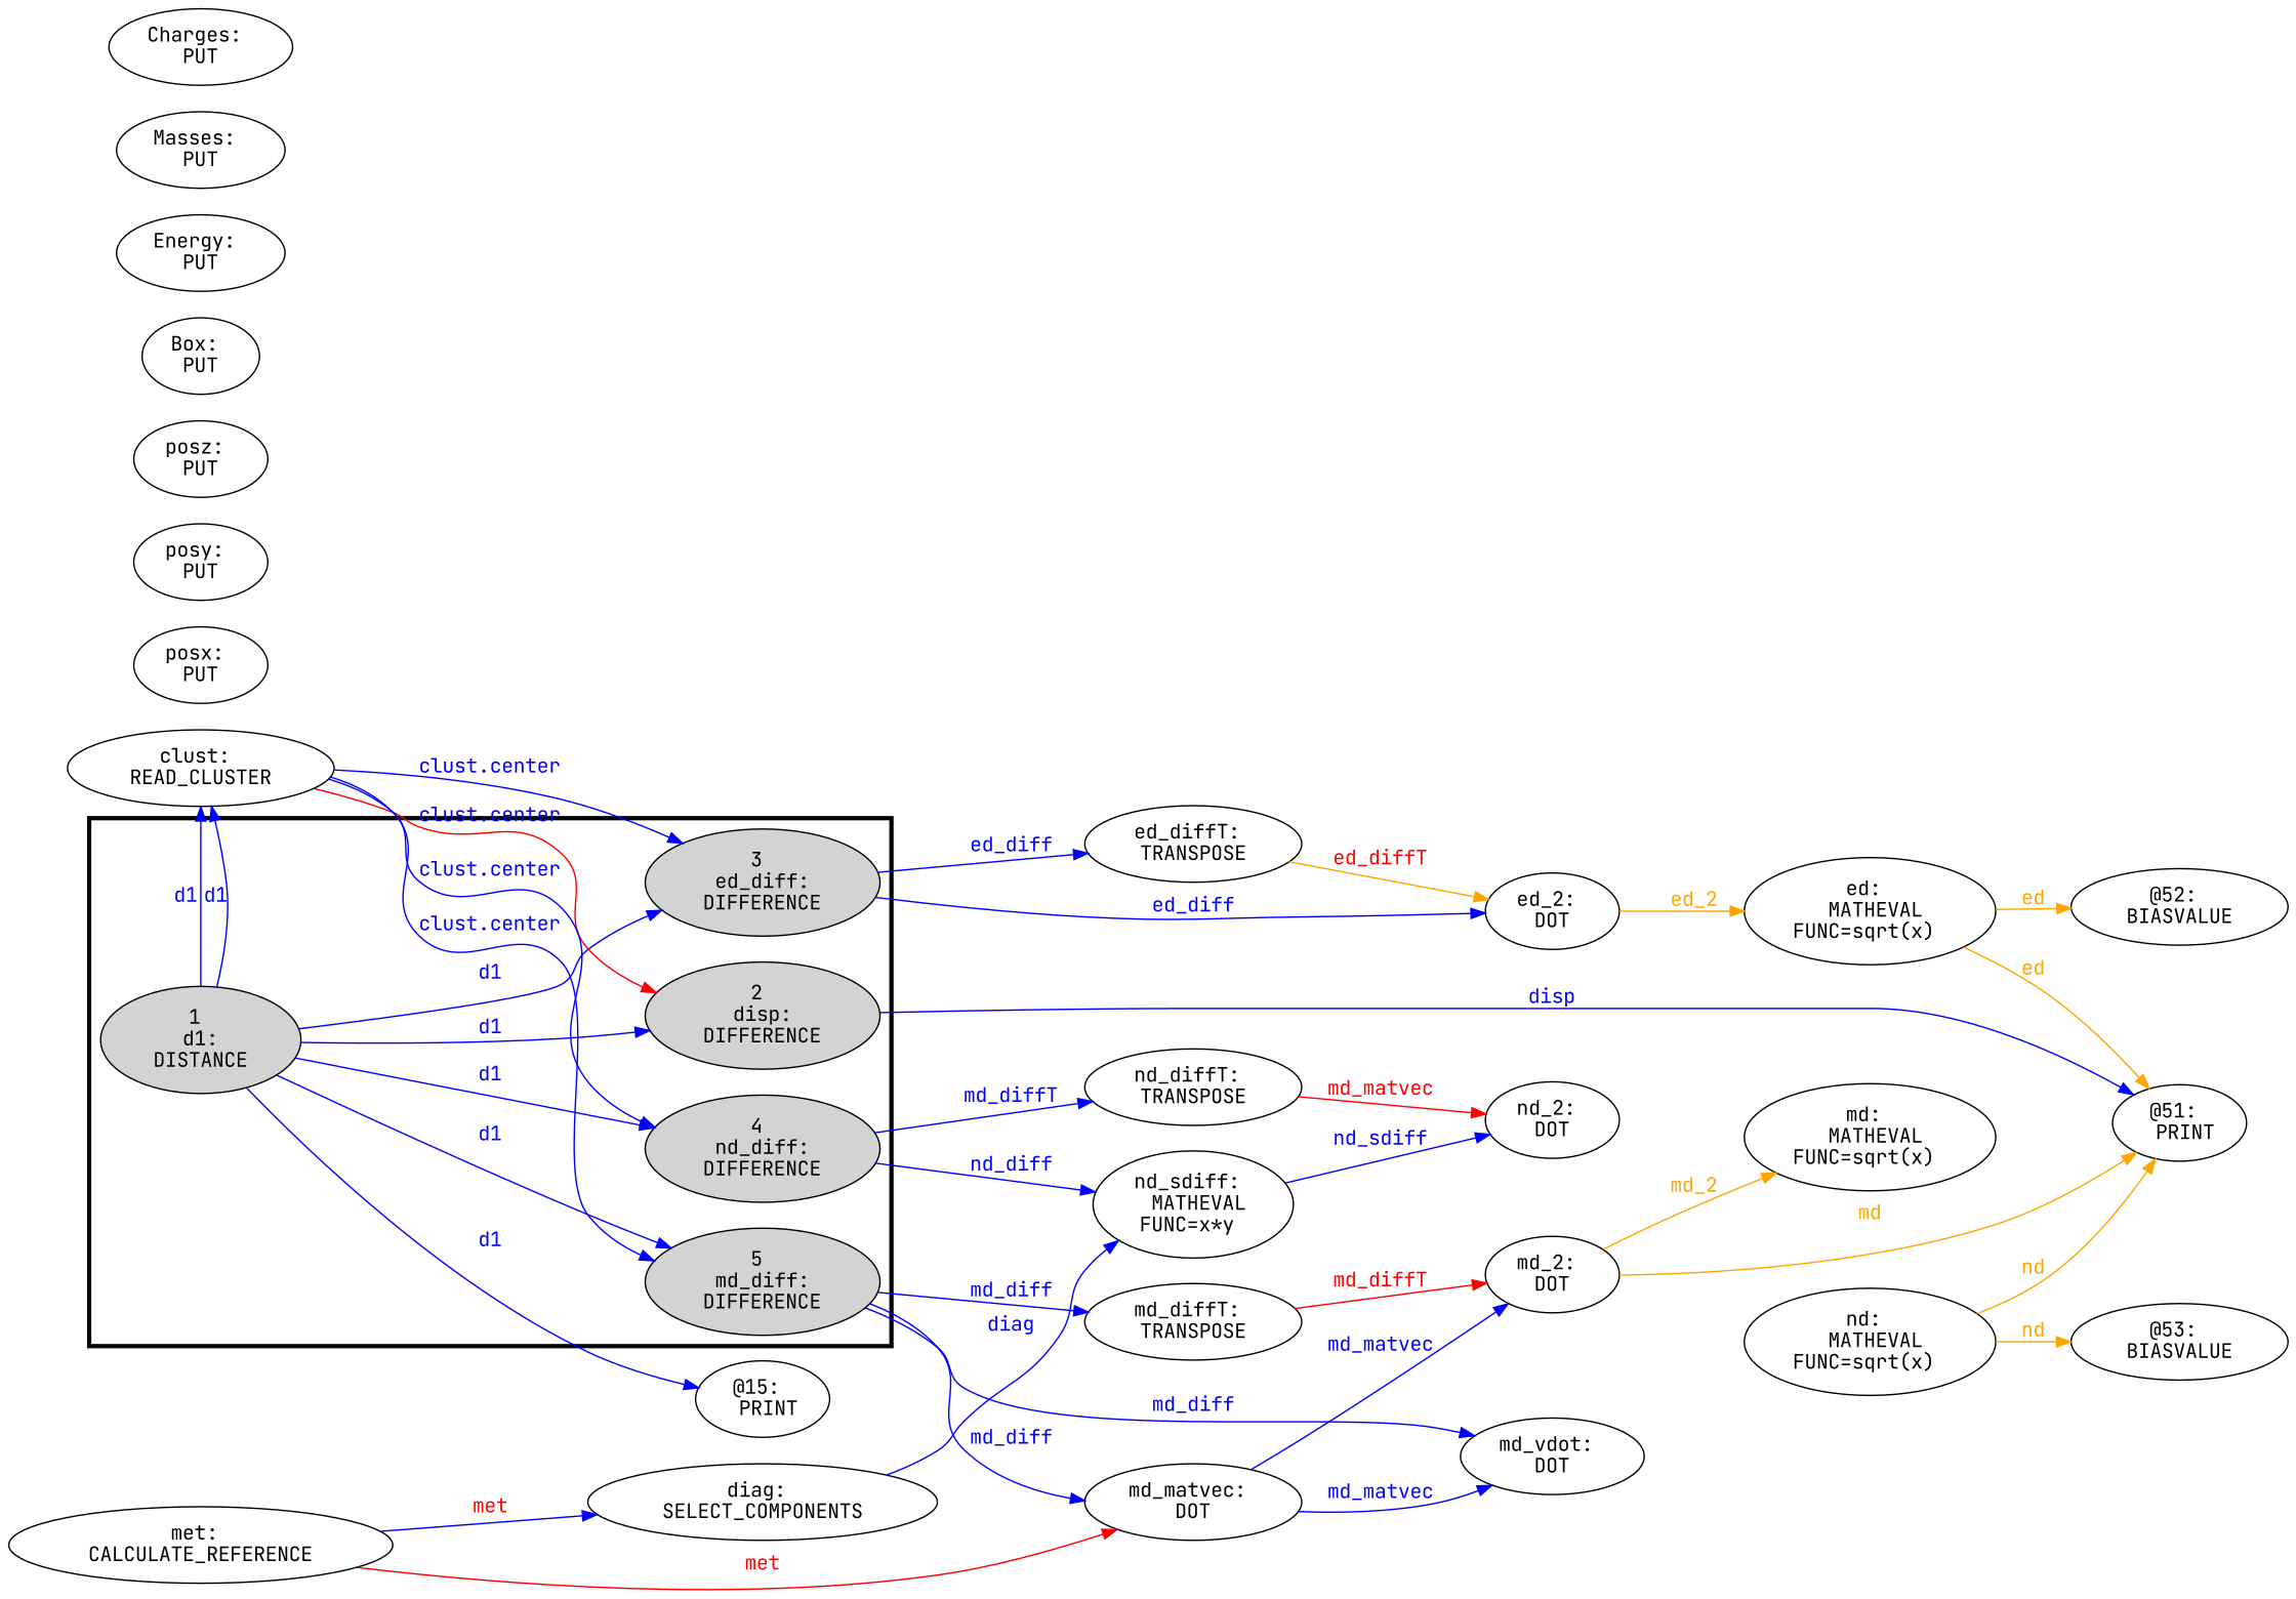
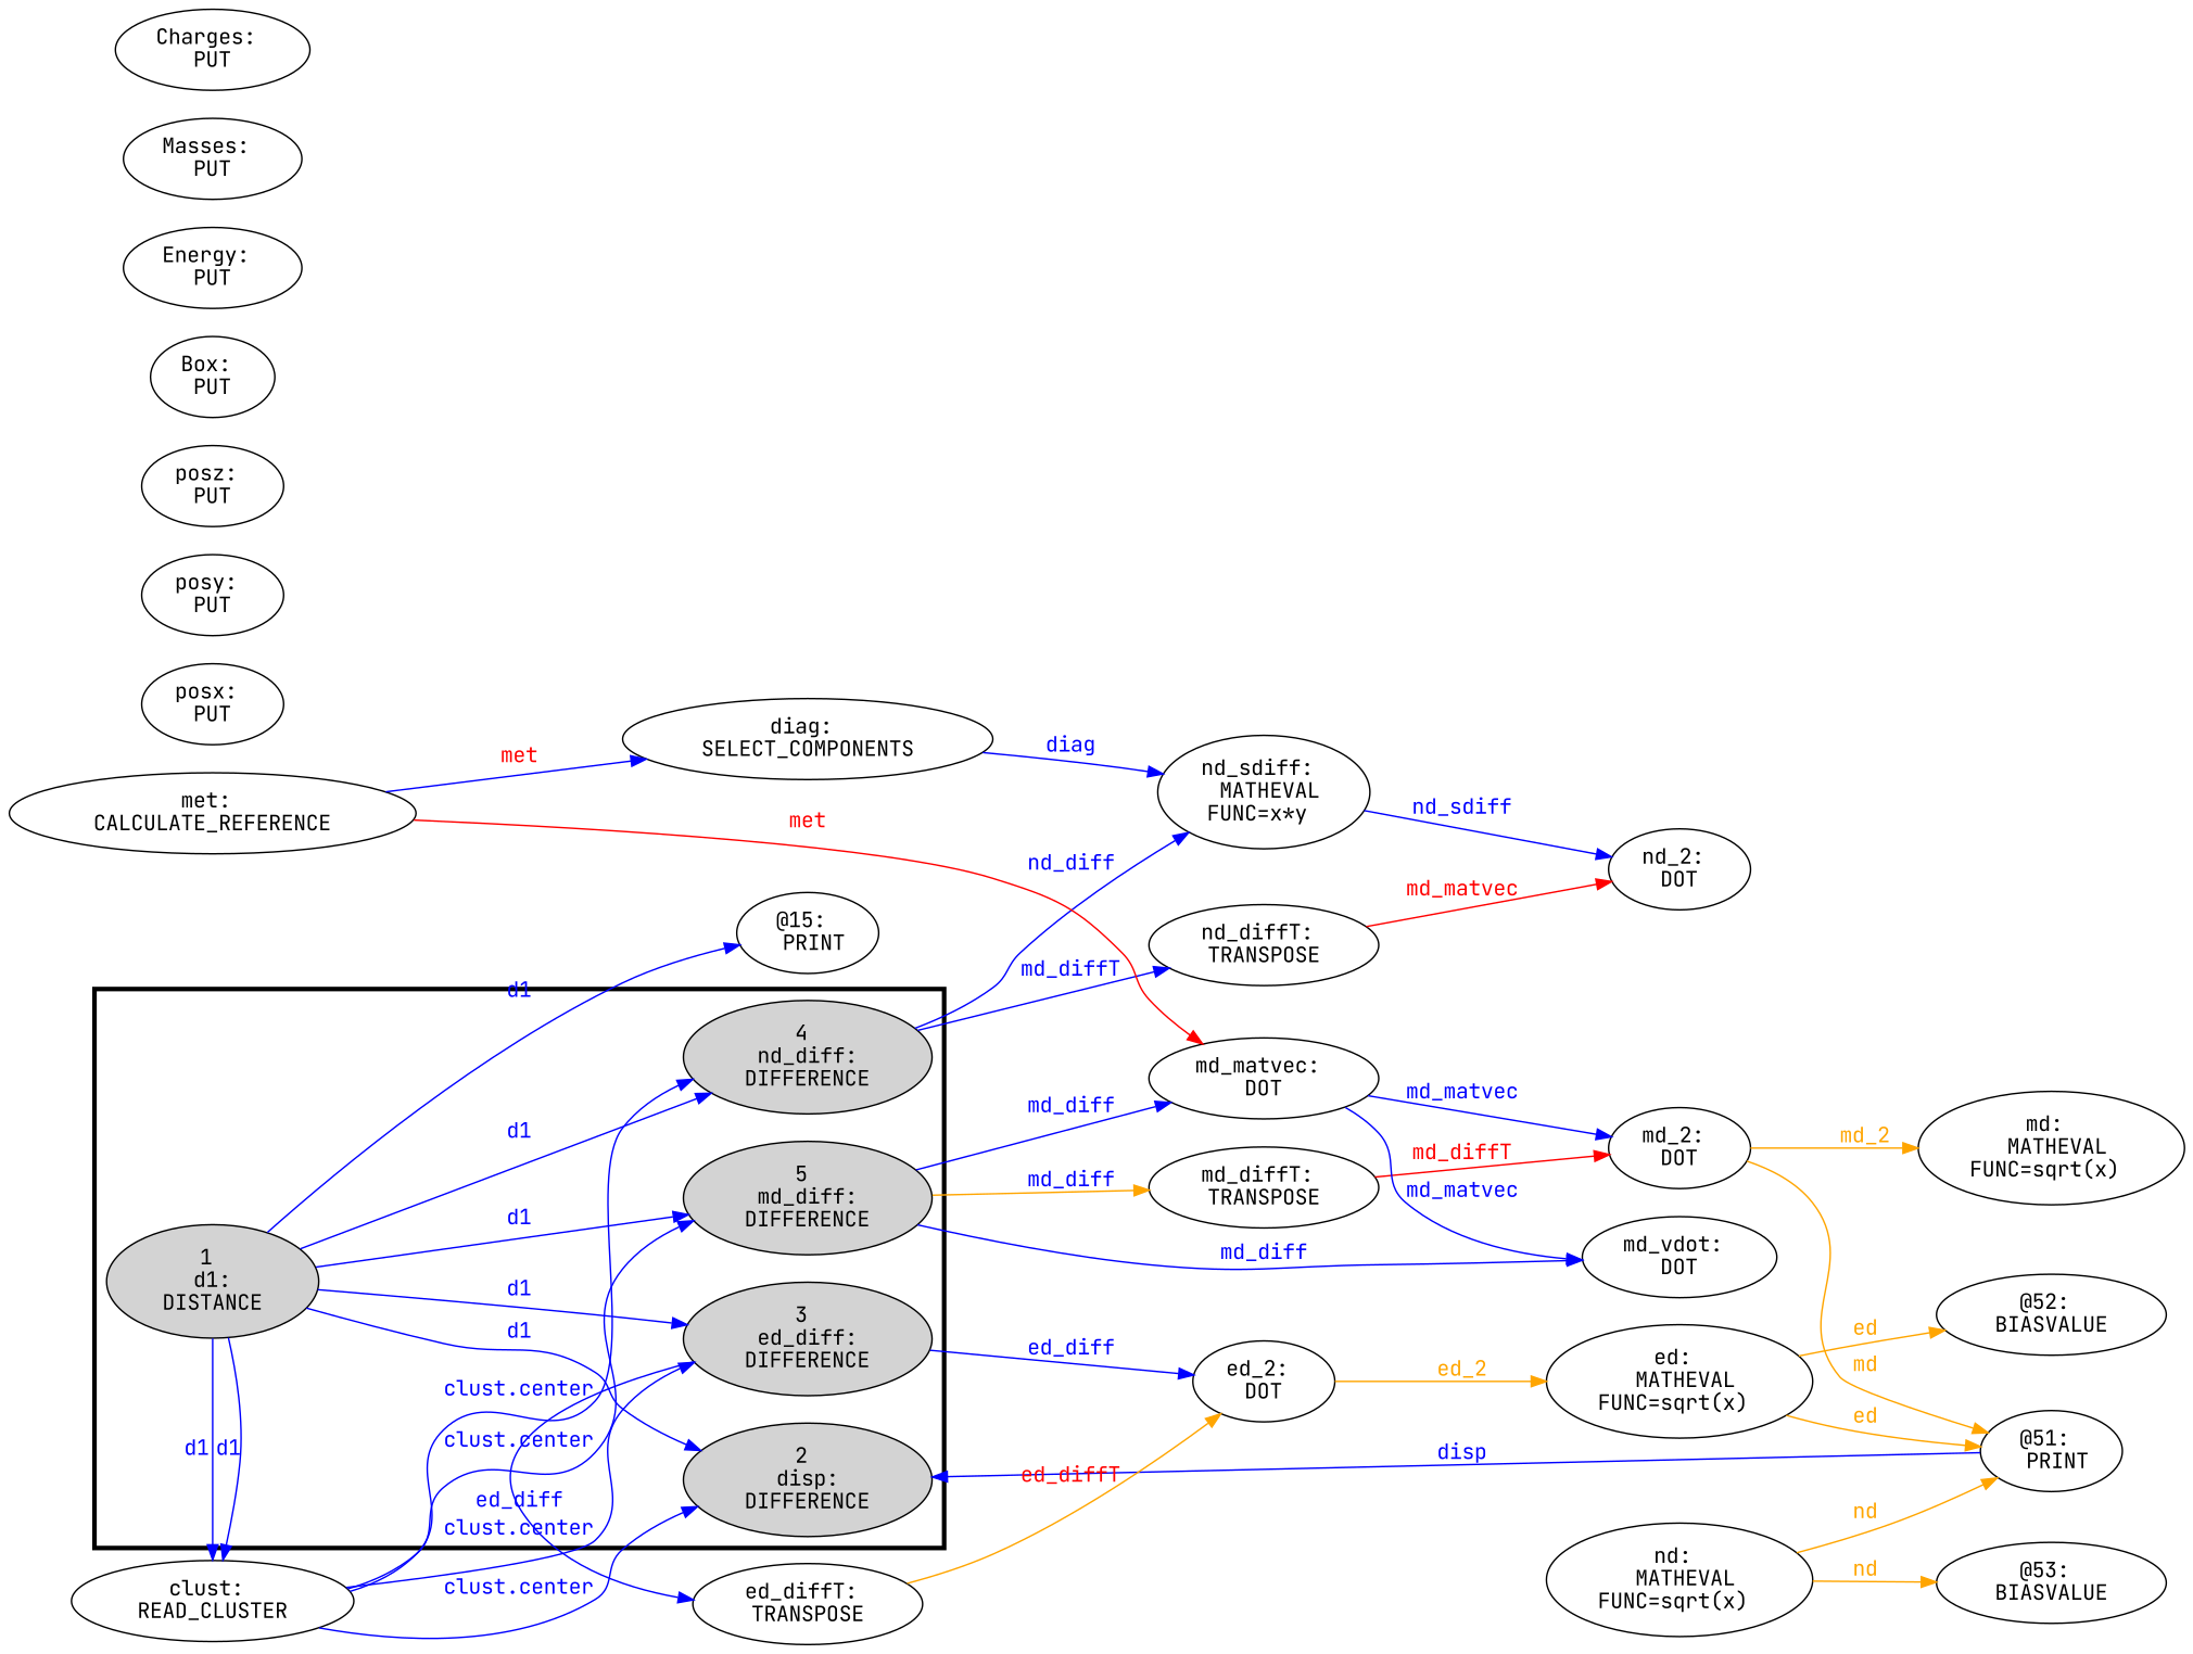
  digraph {
    fontname="JetBrains Mono"
    rankdir=LR
    node [fontname="JetBrains Mono"]
    edge [color=blue fontcolor=blue fontname="JetBrains Mono"]
    n1 [fillcolor=lightgrey label="1 \n d1: \n DISTANCE " style=filled]
    n2 [fillcolor=lightgrey label="2 \n disp: \n DIFFERENCE " style=filled]
    n3 [fillcolor=lightgrey label="3 \n ed_diff: \n DIFFERENCE " style=filled]
    n4 [fillcolor=lightgrey label="4 \n nd_diff: \n DIFFERENCE " style=filled]
    n5 [fillcolor=lightgrey label="5 \n md_diff: \n DIFFERENCE " style=filled]
    n6 [label="@15: \n PRINT"]
    n7 [label="clust: \n READ_CLUSTER "]
    n8 [label="@51: \n PRINT"]
    n9 [label="ed_diffT: \n TRANSPOSE "]
    n10 [label="ed_2: \n DOT "]
    n11 [label="nd_diffT: \n TRANSPOSE "]
    n12 [label="nd_sdiff: \n MATHEVAL\nFUNC=x*y "]
    n13 [label="md_diffT: \n TRANSPOSE "]
    n14 [label="md_matvec: \n DOT "]
    n15 [label="md_vdot: \n DOT "]
    n16 [label="posx: \n PUT "]
    n17 [label="posy: \n PUT "]
    n18 [label="posz: \n PUT "]
    n19 [label="Box: \n PUT "]
    n20 [label="Energy: \n PUT "]
    n21 [label="Masses: \n PUT "]
    n22 [label="Charges: \n PUT "]
    n23 [label="ed: \n MATHEVAL\nFUNC=sqrt(x) "]
    n24 [label="nd_2: \n DOT "]
    n25 [label="md_2: \n DOT "]
    n26 [label="@52: \n BIASVALUE "]
    n27 [label="md: \n MATHEVAL\nFUNC=sqrt(x) "]
    n28 [label="met: \n CALCULATE_REFERENCE "]
    n29 [label="diag: \n SELECT_COMPONENTS "]
    n30 [label="nd: \n MATHEVAL\nFUNC=sqrt(x) "]
    n31 [label="@53: \n BIASVALUE "]
    subgraph cluster_1 {
      color=black
      penwidth=3
      n1
      n2
      n3
      n4
      n5
    }
    n1 -> n2 [label=d1]
    n1 -> n3 [label=d1]
    n1 -> n4 [label=d1]
    n1 -> n5 [label=d1]
    n1 -> n6 [label=d1]
    n1 -> n7 [label=d1]
    n1 -> n7 [label=d1]
-   n2 -> n8 [label=disp]
+   n8 -> n2 [label=disp]
    n3 -> n9 [label=ed_diff]
    n3 -> n10 [label=ed_diff]
    n4 -> n11 [label=md_diffT]
    n4 -> n12 [label=nd_diff]
-   n5 -> n13 [label=md_diff]
+   n5 -> n13 [color=orange label=md_diff]
    n5 -> n14 [label=md_diff]
    n5 -> n15 [label=md_diff]
-   n7 -> n2 [color=red label="clust.center"]
+   n7 -> n2 [label="clust.center"]
    n7 -> n3 [label="clust.center"]
    n7 -> n4 [label="clust.center"]
    n7 -> n5 [label="clust.center"]
    n9 -> n10 [color=orange fontcolor=red label=ed_diffT]
    n10 -> n23 [color=orange fontcolor=orange label=ed_2]
    n11 -> n24 [color=red fontcolor=red label=md_matvec]
    n12 -> n24 [label=nd_sdiff]
    n13 -> n25 [color=red fontcolor=red label=md_diffT]
    n14 -> n15 [label=md_matvec]
    n14 -> n25 [label=md_matvec]
    n23 -> n8 [color=orange fontcolor=orange label=ed]
    n23 -> n26 [color=orange fontcolor=orange label=ed]
    n25 -> n8 [color=orange fontcolor=orange label=md]
    n25 -> n27 [color=orange fontcolor=orange label=md_2]
    n28 -> n14 [color=red fontcolor=red label=met]
    n28 -> n29 [fontcolor=red label=met]
    n29 -> n12 [label=diag]
    n30 -> n8 [color=orange fontcolor=orange label=nd]
    n30 -> n31 [color=orange fontcolor=orange label=nd]
  }
